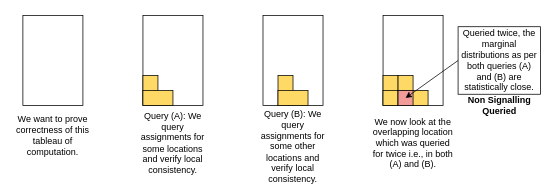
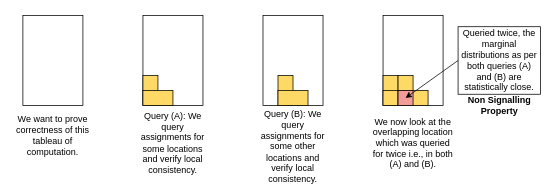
  <mxCell id="0" />
  <mxCell id="1" parent="0" />
  <mxCell id="2" value="" style="rounded=0;whiteSpace=wrap;html=1;" vertex="1" parent="1"><mxGeometry x="30" y="20" width="80" height="120" as="geometry" /></mxCell>
  <mxCell id="3" value="" style="rounded=0;whiteSpace=wrap;html=1;" vertex="1" parent="1"><mxGeometry x="190" y="20" width="80" height="120" as="geometry" /></mxCell>
  <mxCell id="4" value="" style="rounded=0;whiteSpace=wrap;html=1;" vertex="1" parent="1"><mxGeometry x="350" y="20" width="80" height="120" as="geometry" /></mxCell>
  <mxCell id="5" value="" style="rounded=0;whiteSpace=wrap;html=1;" vertex="1" parent="1"><mxGeometry x="510" y="20" width="80" height="120" as="geometry" /></mxCell>
  <mxCell id="6" value="" style="rounded=0;whiteSpace=wrap;html=1;fillColor=#FFD966;" vertex="1" parent="1"><mxGeometry x="190" y="100" width="20" height="40" as="geometry" /></mxCell>
  <mxCell id="7" value="" style="rounded=0;whiteSpace=wrap;html=1;fillColor=#FFD966;" vertex="1" parent="1"><mxGeometry x="190" y="120" width="40" height="20" as="geometry" /></mxCell>
  <mxCell id="8" value="Query (A): We query assignments for some locations and verify local consistency." style="text;html=1;strokeColor=none;fillColor=none;align=center;verticalAlign=middle;whiteSpace=wrap;rounded=0;" vertex="1" parent="1"><mxGeometry x="180" y="150" width="100" height="80" as="geometry" /></mxCell>
  <mxCell id="9" value="" style="rounded=0;whiteSpace=wrap;html=1;fillColor=#FFD966;" vertex="1" parent="1"><mxGeometry x="370" y="100" width="20" height="40" as="geometry" /></mxCell>
  <mxCell id="10" value="" style="rounded=0;whiteSpace=wrap;html=1;fillColor=#FFD966;" vertex="1" parent="1"><mxGeometry x="370" y="120" width="40" height="20" as="geometry" /></mxCell>
  <mxCell id="11" value="We now look at the overlapping location which was queried for twice i.e., in both (A) and (B)." style="text;html=1;strokeColor=none;fillColor=none;align=center;verticalAlign=middle;whiteSpace=wrap;rounded=0;" vertex="1" parent="1"><mxGeometry x="495" y="150" width="110" height="80" as="geometry" /></mxCell>
  <mxCell id="12" value="" style="rounded=0;whiteSpace=wrap;html=1;fillColor=#FFD966;" vertex="1" parent="1"><mxGeometry x="510" y="100" width="20" height="40" as="geometry" /></mxCell>
  <mxCell id="13" value="" style="rounded=0;whiteSpace=wrap;html=1;fillColor=#FFD966;" vertex="1" parent="1"><mxGeometry x="510" y="120" width="40" height="20" as="geometry" /></mxCell>
  <mxCell id="14" value="" style="rounded=0;whiteSpace=wrap;html=1;fillColor=#FFD966;" vertex="1" parent="1"><mxGeometry x="530" y="100" width="20" height="40" as="geometry" /></mxCell>
  <mxCell id="15" value="" style="rounded=0;whiteSpace=wrap;html=1;fillColor=#FFD966;" vertex="1" parent="1"><mxGeometry x="530" y="120" width="40" height="20" as="geometry" /></mxCell>
  <mxCell id="16" value="" style="rounded=0;whiteSpace=wrap;html=1;fillColor=#F19C99;" vertex="1" parent="1"><mxGeometry x="530" y="120" width="20" height="20" as="geometry" /></mxCell>
  <mxCell id="17" value="" style="endArrow=classic;html=1;rounded=0;exitX=0;exitY=0.5;exitDx=0;exitDy=0;" edge="1" parent="1" source="18"><mxGeometry width="50" height="50" relative="1" as="geometry"><mxPoint x="540" y="160" as="sourcePoint" /><mxPoint x="540" y="130" as="targetPoint" /></mxGeometry></mxCell>
  <mxCell id="18" value="Queried twice, the marginal distributions as per both queries (A) and (B) are statistically close." style="text;html=1;align=center;verticalAlign=middle;whiteSpace=wrap;rounded=0;strokeColor=default;" vertex="1" parent="1"><mxGeometry x="610" y="35" width="110" height="90" as="geometry" /></mxCell>
  <mxCell id="19" value="Query (B): We query assignments for some other locations and verify local consistency." style="text;html=1;strokeColor=none;fillColor=none;align=center;verticalAlign=middle;whiteSpace=wrap;rounded=0;" vertex="1" parent="1"><mxGeometry x="340" y="155" width="100" height="80" as="geometry" /></mxCell>
  <mxCell id="20" value="We want to prove correctness of this tableau of computation." style="text;html=1;strokeColor=none;fillColor=none;align=center;verticalAlign=middle;whiteSpace=wrap;rounded=0;" vertex="1" parent="1"><mxGeometry x="20" y="150" width="100" height="60" as="geometry" /></mxCell>
- <mxCell id="21" value="&lt;b&gt;Non Signalling Queried&lt;/b&gt;" style="text;html=1;strokeColor=none;fillColor=none;align=center;verticalAlign=middle;whiteSpace=wrap;rounded=0;" vertex="1" parent="1"><mxGeometry x="607.5" y="125" width="115" height="30" as="geometry" /></mxCell>
+ <mxCell id="21" value="&lt;b&gt;Non Signalling Property&lt;/b&gt;" style="text;html=1;strokeColor=none;fillColor=none;align=center;verticalAlign=middle;whiteSpace=wrap;rounded=0;" vertex="1" parent="1"><mxGeometry x="607.5" y="125" width="115" height="30" as="geometry" /></mxCell>
